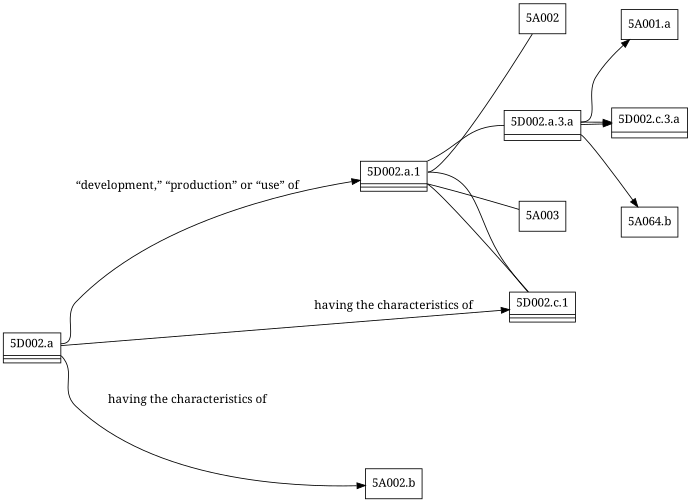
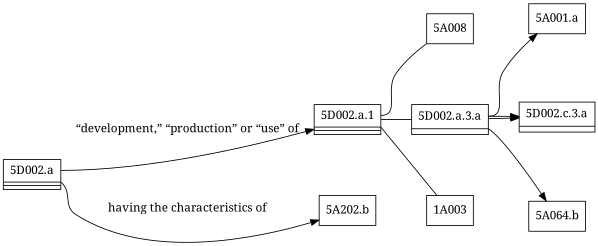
  digraph {
    compound=true
    fontname="Noto Serif"
    nodesep=1
    rankdir=LR
    node [fontname="Noto Serif" shape=record]
    edge [fontname="Noto Serif" tailport=a]
    n1 [label="<a> 5D002.a |\n			<b> 5D002.b |\n			<c> 5D002.c "]
    n2 [label="<1> 5D002.a.1 |\n                 <2> 5D002.a.2 |\n                 <3> 5D002.a.3"]
-   n3 [label="<1> 5D002.c.1 |\n                 <2> 5D002.c.2 |\n                 <3> 5D002.c.3"]
-   "5A002.b"
+   "5A002.b" [label="5A202.b"]
    n5 [label="<a> 5D002.a.3.a |\n                <b> 5D002.a.3.b"]
-   "5A002"
-   "5A003"
+   "5A002" [label="5A008"]
+   "5A003" [label="1A003"]
    n8 [label="<a> 5D002.c.3.a |\n                <b> 5D002.c.3.b"]
    n9 [label="5A001.a"]
    n10 [label="5A064.b"]
    n1 -> n2 [label="“development,” “production” or “use” of"]
-   n1 -> n3 [label="having the characteristics of" tailport=c]
    n1 -> "5A002.b" [label="having the characteristics of" tailport=b]
-   n2 -> n3 [arrowhead=none tailport=1]
-   n2 -> n3 [arrowhead=none tailport=2]
    n2 -> n5 [arrowhead=none headport=w tailport=3]
    n2 -> "5A002" [arrowhead=none tailport=1]
    n2 -> "5A003" [arrowhead=none tailport=2]
    n5 -> n8
    n5 -> n8 [tailport=b]
    n5 -> n9
    n5 -> n10 [tailport=b]
  }
